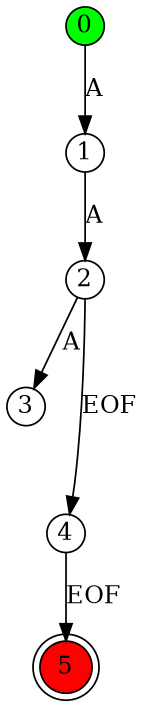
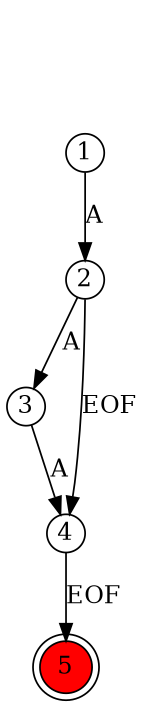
  digraph {
    rankdir=TB
    node [fixedsize=true shape=circle]
-   0 [fillcolor=green style=filled width=0.3]
    1 [width=0.3]
    2 [width=0.3]
    5 [fillcolor=red shape=doublecircle style=filled width=0.3]
    3 [width=0.3]
    4 [width=0.3]
-   0 -> 1 [label=A]
    1 -> 2 [label=A]
    2 -> 3 [label=A]
    2 -> 4 [label=EOF]
+   3 -> 4 [label=A]
    4 -> 5 [label=EOF]
  }
